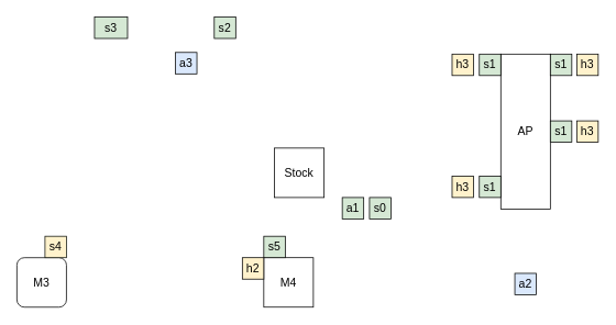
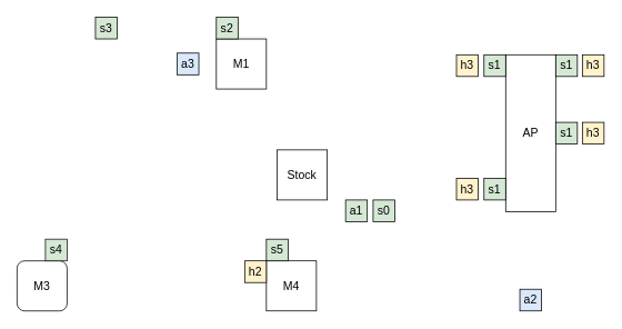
  <mxCell id="0" />
  <mxCell id="1" parent="0" />
+ <mxCell id="2" value="&lt;font style=&quot;font-size: 14px&quot;&gt;M1&lt;/font&gt;" style="rounded=0;whiteSpace=wrap;html=1;aspect=fixed;" vertex="1" parent="1"><mxGeometry x="259" y="46" width="60" height="60" as="geometry" /></mxCell>
  <mxCell id="3" value="&lt;font style=&quot;font-size: 14px&quot;&gt;M3&lt;/font&gt;" style="whiteSpace=wrap;html=1;aspect=fixed;rounded=1;" vertex="1" parent="1"><mxGeometry x="20" y="312" width="60" height="60" as="geometry" /></mxCell>
  <mxCell id="4" value="&lt;font style=&quot;font-size: 14px&quot;&gt;M4&lt;/font&gt;" style="rounded=0;whiteSpace=wrap;html=1;aspect=fixed;" vertex="1" parent="1"><mxGeometry x="319" y="312" width="60" height="60" as="geometry" /></mxCell>
  <mxCell id="5" value="&lt;font style=&quot;font-size: 14px&quot;&gt;Stock&lt;/font&gt;" style="rounded=0;whiteSpace=wrap;html=1;aspect=fixed;" vertex="1" parent="1"><mxGeometry x="332" y="179" width="60" height="60" as="geometry" /></mxCell>
  <mxCell id="6" value="&lt;font style=&quot;font-size: 14px&quot;&gt;AP&lt;/font&gt;" style="rounded=0;whiteSpace=wrap;html=1;" vertex="1" parent="1"><mxGeometry x="606" y="65" width="60" height="188" as="geometry" /></mxCell>
- <mxCell id="7" value="&lt;font style=&quot;font-size: 14px&quot;&gt;s3&lt;/font&gt;" style="rounded=0;whiteSpace=wrap;html=1;aspect=fixed;fillColor=#d5e8d4;strokeColor=#000000;" vertex="1" parent="1"><mxGeometry x="114" y="20" width="40" height="26" as="geometry" /></mxCell>
+ <mxCell id="7" value="&lt;font style=&quot;font-size: 14px&quot;&gt;s3&lt;/font&gt;" style="rounded=0;whiteSpace=wrap;html=1;aspect=fixed;fillColor=#d5e8d4;strokeColor=#000000;" vertex="1" parent="1"><mxGeometry x="114" y="20" width="26" height="26" as="geometry" /></mxCell>
  <mxCell id="8" value="&lt;font style=&quot;font-size: 14px&quot;&gt;s2&lt;/font&gt;&lt;span style=&quot;color: rgba(0 , 0 , 0 , 0) ; font-family: monospace ; font-size: 0px ; white-space: nowrap&quot;&gt;%3CmxGraphModel%3E%3Croot%3E%3CmxCell%20id%3D%220%22%2F%3E%3CmxCell%20id%3D%221%22%20parent%3D%220%22%2F%3E%3CmxCell%20id%3D%222%22%20value%3D%22%26lt%3Bfont%20style%3D%26quot%3Bfont-size%3A%2014px%26quot%3B%26gt%3Bs3%26lt%3B%2Ffont%26gt%3B%22%20style%3D%22rounded%3D0%3BwhiteSpace%3Dwrap%3Bhtml%3D1%3Baspect%3Dfixed%3B%22%20vertex%3D%221%22%20parent%3D%221%22%3E%3CmxGeometry%20x%3D%22343%22%20y%3D%22225%22%20width%3D%2226%22%20height%3D%2226%22%20as%3D%22geometry%22%2F%3E%3C%2FmxCell%3E%3C%2Froot%3E%3C%2FmxGraphModel%3E&lt;/span&gt;" style="rounded=0;whiteSpace=wrap;html=1;aspect=fixed;fillColor=#d5e8d4;strokeColor=#000000;" vertex="1" parent="1"><mxGeometry x="259" y="20" width="26" height="26" as="geometry" /></mxCell>
  <mxCell id="9" value="&lt;font style=&quot;font-size: 14px&quot;&gt;a3&lt;/font&gt;" style="rounded=0;whiteSpace=wrap;html=1;aspect=fixed;fillColor=#dae8fc;strokeColor=#000000;" vertex="1" parent="1"><mxGeometry x="212" y="63" width="26" height="26" as="geometry" /></mxCell>
  <mxCell id="10" value="&lt;font style=&quot;font-size: 14px&quot;&gt;s0&lt;/font&gt;" style="rounded=0;whiteSpace=wrap;html=1;aspect=fixed;fillColor=#d5e8d4;strokeColor=#000000;" vertex="1" parent="1"><mxGeometry x="447" y="239" width="26" height="26" as="geometry" /></mxCell>
  <mxCell id="11" value="&lt;font style=&quot;font-size: 14px&quot;&gt;s5&lt;/font&gt;" style="rounded=0;whiteSpace=wrap;html=1;aspect=fixed;fillColor=#d5e8d4;strokeColor=#000000;" vertex="1" parent="1"><mxGeometry x="319" y="286" width="26" height="26" as="geometry" /></mxCell>
- <mxCell id="12" value="&lt;font style=&quot;font-size: 14px&quot;&gt;s4&lt;/font&gt;" style="rounded=0;whiteSpace=wrap;html=1;aspect=fixed;fillColor=#fff2cc;strokeColor=#0F140C;" vertex="1" parent="1"><mxGeometry x="54" y="286" width="26" height="26" as="geometry" /></mxCell>
+ <mxCell id="12" value="&lt;font style=&quot;font-size: 14px&quot;&gt;s4&lt;/font&gt;" style="rounded=0;whiteSpace=wrap;html=1;aspect=fixed;fillColor=#d5e8d4;strokeColor=#0F140C;" vertex="1" parent="1"><mxGeometry x="54" y="286" width="26" height="26" as="geometry" /></mxCell>
  <mxCell id="13" value="&lt;font style=&quot;font-size: 14px&quot;&gt;a1&lt;/font&gt;" style="rounded=0;whiteSpace=wrap;html=1;aspect=fixed;fillColor=#d5e8d4;strokeColor=#000000;" vertex="1" parent="1"><mxGeometry x="414" y="239" width="26" height="26" as="geometry" /></mxCell>
  <mxCell id="14" value="&lt;font style=&quot;font-size: 14px&quot;&gt;s1&lt;/font&gt;" style="rounded=0;whiteSpace=wrap;html=1;aspect=fixed;fillColor=#d5e8d4;strokeColor=#000000;" vertex="1" parent="1"><mxGeometry x="580" y="65" width="26" height="26" as="geometry" /></mxCell>
  <mxCell id="15" value="&lt;font style=&quot;font-size: 14px&quot;&gt;s1&lt;/font&gt;" style="rounded=0;whiteSpace=wrap;html=1;aspect=fixed;fillColor=#d5e8d4;strokeColor=#000000;" vertex="1" parent="1"><mxGeometry x="580" y="213" width="26" height="26" as="geometry" /></mxCell>
  <mxCell id="16" value="&lt;font style=&quot;font-size: 14px&quot;&gt;s1&lt;/font&gt;" style="rounded=0;whiteSpace=wrap;html=1;aspect=fixed;fillColor=#d5e8d4;strokeColor=#000000;" vertex="1" parent="1"><mxGeometry x="666" y="65" width="26" height="26" as="geometry" /></mxCell>
  <mxCell id="17" value="&lt;font style=&quot;font-size: 14px&quot;&gt;s1&lt;/font&gt;" style="rounded=0;whiteSpace=wrap;html=1;aspect=fixed;fillColor=#d5e8d4;strokeColor=#000000;" vertex="1" parent="1"><mxGeometry x="666" y="146" width="26" height="26" as="geometry" /></mxCell>
- <mxCell id="18" value="&lt;font style=&quot;font-size: 14px&quot;&gt;a2&lt;/font&gt;" style="rounded=0;whiteSpace=wrap;html=1;aspect=fixed;fillColor=#dae8fc;strokeColor=#000000;" vertex="1" parent="1"><mxGeometry x="623" y="331" width="26" height="26" as="geometry" /></mxCell>
+ <mxCell id="18" value="&lt;font style=&quot;font-size: 14px&quot;&gt;a2&lt;/font&gt;" style="rounded=0;whiteSpace=wrap;html=1;aspect=fixed;fillColor=#dae8fc;strokeColor=#000000;" vertex="1" parent="1"><mxGeometry x="623" y="346" width="26" height="26" as="geometry" /></mxCell>
  <mxCell id="19" value="&lt;font style=&quot;font-size: 14px&quot;&gt;h2&lt;/font&gt;" style="rounded=0;whiteSpace=wrap;html=1;aspect=fixed;fillColor=#fff2cc;strokeColor=#000000;" vertex="1" parent="1"><mxGeometry x="293" y="312" width="26" height="26" as="geometry" /></mxCell>
  <mxCell id="20" value="&lt;font style=&quot;font-size: 14px&quot;&gt;h3&lt;/font&gt;" style="rounded=0;whiteSpace=wrap;html=1;aspect=fixed;fillColor=#fff2cc;strokeColor=#000000;" vertex="1" parent="1"><mxGeometry x="547" y="65" width="26" height="26" as="geometry" /></mxCell>
  <mxCell id="21" value="&lt;font style=&quot;font-size: 14px&quot;&gt;h3&lt;/font&gt;" style="rounded=0;whiteSpace=wrap;html=1;aspect=fixed;fillColor=#fff2cc;strokeColor=#000000;" vertex="1" parent="1"><mxGeometry x="547" y="213" width="26" height="26" as="geometry" /></mxCell>
  <mxCell id="22" value="&lt;font style=&quot;font-size: 14px&quot;&gt;h3&lt;/font&gt;" style="rounded=0;whiteSpace=wrap;html=1;aspect=fixed;fillColor=#fff2cc;strokeColor=#000000;" vertex="1" parent="1"><mxGeometry x="698" y="146" width="26" height="26" as="geometry" /></mxCell>
  <mxCell id="23" value="&lt;font style=&quot;font-size: 14px&quot;&gt;h3&lt;/font&gt;" style="rounded=0;whiteSpace=wrap;html=1;aspect=fixed;fillColor=#fff2cc;strokeColor=#000000;" vertex="1" parent="1"><mxGeometry x="698" y="65" width="26" height="26" as="geometry" /></mxCell>
